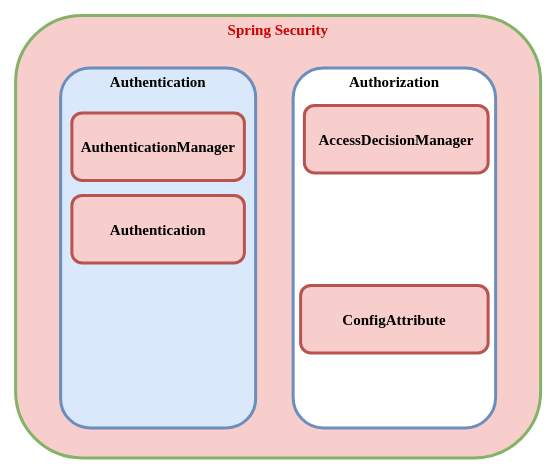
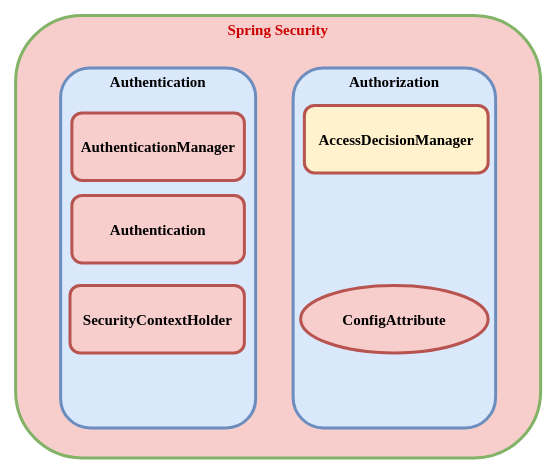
  <mxCell id="0" />
  <mxCell id="1" parent="0" />
  <mxCell id="2" value="Spring Security" style="rounded=1;whiteSpace=wrap;html=1;fillColor=#f8cecc;strokeColor=#82b366;strokeWidth=4;fontColor=#CC0000;fontSize=20;fontStyle=1;fontFamily=Comic Sans MS;verticalAlign=top;" vertex="1" parent="1"><mxGeometry x="20" y="20" width="700" height="590" as="geometry" /></mxCell>
  <mxCell id="3" value="Authentication" style="rounded=1;whiteSpace=wrap;html=1;fillColor=#dae8fc;strokeColor=#6c8ebf;strokeWidth=4;fontSize=20;fontStyle=1;fontFamily=Comic Sans MS;verticalAlign=top;labelBackgroundColor=none;glass=0;sketch=0;shadow=0;" vertex="1" parent="1"><mxGeometry x="80" y="90" width="260" height="480" as="geometry" /></mxCell>
- <mxCell id="4" value="Authorization" style="rounded=1;whiteSpace=wrap;html=1;fillColor=#ffffff;strokeColor=#6c8ebf;strokeWidth=4;fontSize=20;fontStyle=1;fontFamily=Comic Sans MS;verticalAlign=top;" vertex="1" parent="1"><mxGeometry x="390" y="90" width="270" height="480" as="geometry" /></mxCell>
- <mxCell id="5" value="AccessDecisionManager" style="rounded=1;whiteSpace=wrap;html=1;fillColor=#f8cecc;strokeColor=#b85450;strokeWidth=4;fontSize=20;fontStyle=1;fontFamily=Comic Sans MS;" vertex="1" parent="1"><mxGeometry x="405" y="140" width="245" height="90" as="geometry" /></mxCell>
+ <mxCell id="4" value="Authorization" style="rounded=1;whiteSpace=wrap;html=1;fillColor=#dae8fc;strokeColor=#6c8ebf;strokeWidth=4;fontSize=20;fontStyle=1;fontFamily=Comic Sans MS;verticalAlign=top;" vertex="1" parent="1"><mxGeometry x="390" y="90" width="270" height="480" as="geometry" /></mxCell>
+ <mxCell id="5" value="AccessDecisionManager" style="rounded=1;whiteSpace=wrap;html=1;fillColor=#fff2cc;strokeColor=#b85450;strokeWidth=4;fontSize=20;fontStyle=1;fontFamily=Comic Sans MS;" vertex="1" parent="1"><mxGeometry x="405" y="140" width="245" height="90" as="geometry" /></mxCell>
  <mxCell id="6" value="AuthenticationManager" style="rounded=1;whiteSpace=wrap;html=1;fillColor=#f8cecc;strokeColor=#b85450;strokeWidth=4;fontSize=20;fontStyle=1;fontFamily=Comic Sans MS;shadow=0;" vertex="1" parent="1"><mxGeometry x="95" y="150" width="230" height="90" as="geometry" /></mxCell>
  <mxCell id="7" value="Authentication" style="rounded=1;whiteSpace=wrap;html=1;fillColor=#f8cecc;strokeColor=#b85450;strokeWidth=4;fontSize=20;fontStyle=1;fontFamily=Comic Sans MS;" vertex="1" parent="1"><mxGeometry x="95" y="260" width="230" height="90" as="geometry" /></mxCell>
- <mxCell id="9" value="ConfigAttribute" style="rounded=1;whiteSpace=wrap;html=1;fillColor=#f8cecc;strokeColor=#b85450;strokeWidth=4;fontSize=20;fontStyle=1;fontFamily=Comic Sans MS;" vertex="1" parent="1"><mxGeometry x="400" y="380" width="250" height="90" as="geometry" /></mxCell>
+ <mxCell id="8" value="SecurityContextHolder" style="rounded=1;whiteSpace=wrap;html=1;fillColor=#f8cecc;strokeColor=#b85450;strokeWidth=4;fontSize=20;fontStyle=1;fontFamily=Comic Sans MS;" vertex="1" parent="1"><mxGeometry x="92.5" y="380" width="232.5" height="90" as="geometry" /></mxCell>
+ <mxCell id="9" value="ConfigAttribute" style="ellipse;whiteSpace=wrap;html=1;fillColor=#f8cecc;strokeColor=#b85450;strokeWidth=4;fontSize=20;fontStyle=1;fontFamily=Comic Sans MS;" vertex="1" parent="1"><mxGeometry x="400" y="380" width="250" height="90" as="geometry" /></mxCell>
